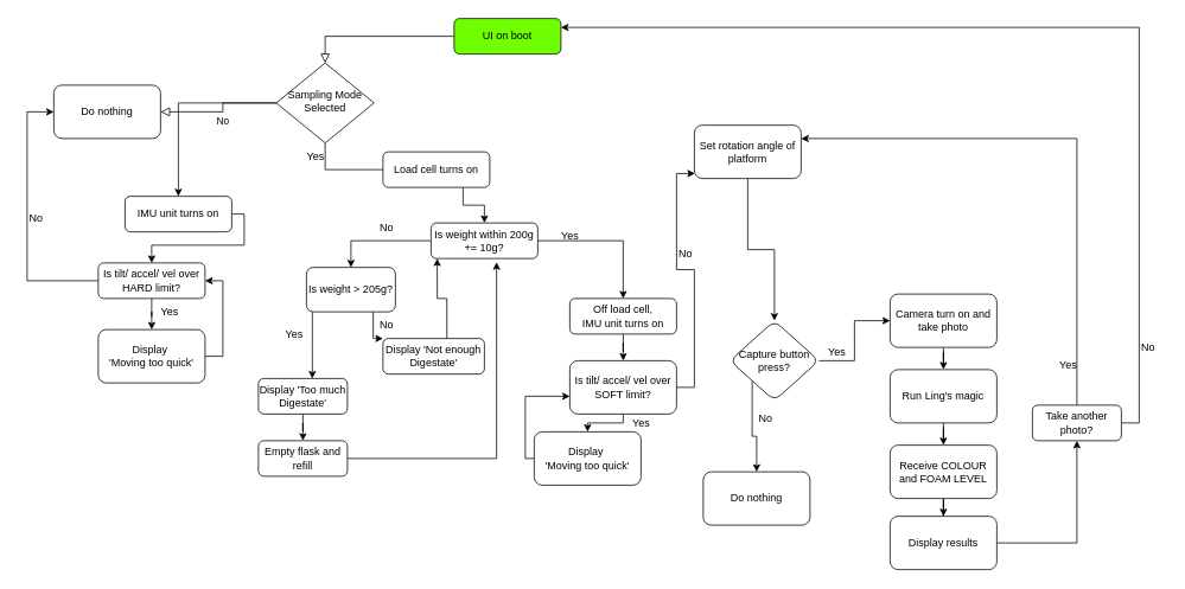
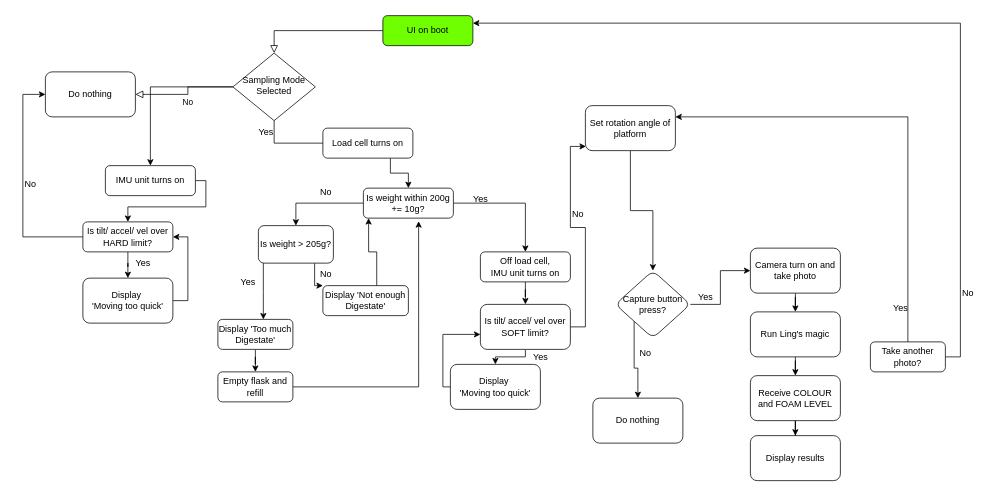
  <mxCell id="0" />
  <mxCell id="1" parent="0" />
  <mxCell id="2" value="" style="rounded=0;html=1;jettySize=auto;orthogonalLoop=1;fontSize=11;endArrow=block;endFill=0;endSize=8;strokeWidth=1;shadow=0;labelBackgroundColor=none;edgeStyle=orthogonalEdgeStyle;" parent="1" source="3" target="6" edge="1"><mxGeometry relative="1" as="geometry" /></mxCell>
  <mxCell id="3" value="UI on boot" style="rounded=1;whiteSpace=wrap;html=1;fontSize=12;glass=0;strokeWidth=1;shadow=0;fillColor=#6FFF00;" parent="1" vertex="1"><mxGeometry x="510" y="20" width="120" height="40" as="geometry" /></mxCell>
  <mxCell id="4" value="No" style="edgeStyle=orthogonalEdgeStyle;rounded=0;html=1;jettySize=auto;orthogonalLoop=1;fontSize=11;endArrow=block;endFill=0;endSize=8;strokeWidth=1;shadow=0;labelBackgroundColor=none;entryX=1;entryY=0.5;entryDx=0;entryDy=0;" parent="1" source="6" target="54" edge="1"><mxGeometry y="10" relative="1" as="geometry"><mxPoint as="offset" /><Array as="points"><mxPoint x="250" y="115" /><mxPoint x="250" y="125" /></Array><mxPoint x="210" y="190" as="targetPoint" /></mxGeometry></mxCell>
  <mxCell id="5" style="edgeStyle=orthogonalEdgeStyle;rounded=0;orthogonalLoop=1;jettySize=auto;html=1;" edge="1" parent="1" source="6" target="52"><mxGeometry relative="1" as="geometry" /></mxCell>
  <mxCell id="6" value="Sampling Mode Selected" style="rhombus;whiteSpace=wrap;html=1;shadow=0;fontFamily=Helvetica;fontSize=12;align=center;strokeWidth=1;spacing=6;spacingTop=-4;" parent="1" vertex="1"><mxGeometry x="310" y="70" width="110" height="90" as="geometry" /></mxCell>
  <mxCell id="7" value="" style="edgeStyle=orthogonalEdgeStyle;rounded=0;orthogonalLoop=1;jettySize=auto;html=1;" parent="1" source="52" target="10" edge="1"><mxGeometry relative="1" as="geometry"><Array as="points"><mxPoint x="274" y="275" /><mxPoint x="170" y="275" /></Array></mxGeometry></mxCell>
  <mxCell id="8" value="" style="edgeStyle=orthogonalEdgeStyle;rounded=0;orthogonalLoop=1;jettySize=auto;html=1;" parent="1" source="10" target="12" edge="1"><mxGeometry relative="1" as="geometry" /></mxCell>
  <mxCell id="9" style="edgeStyle=orthogonalEdgeStyle;rounded=0;orthogonalLoop=1;jettySize=auto;html=1;" edge="1" parent="1" source="10" target="54"><mxGeometry relative="1" as="geometry"><mxPoint x="30" y="130" as="targetPoint" /><Array as="points"><mxPoint x="30" y="315" /><mxPoint x="30" y="125" /></Array></mxGeometry></mxCell>
  <mxCell id="10" value="Is tilt/ accel/ vel over HARD limit?" style="rounded=1;whiteSpace=wrap;html=1;fontSize=12;glass=0;strokeWidth=1;shadow=0;" parent="1" vertex="1"><mxGeometry x="110" y="295" width="120" height="40" as="geometry" /></mxCell>
  <mxCell id="11" style="edgeStyle=orthogonalEdgeStyle;rounded=0;orthogonalLoop=1;jettySize=auto;html=1;entryX=1;entryY=0.5;entryDx=0;entryDy=0;" edge="1" parent="1" source="12" target="10"><mxGeometry relative="1" as="geometry"><mxPoint x="250" y="310" as="targetPoint" /><Array as="points"><mxPoint x="250" y="400" /><mxPoint x="250" y="315" /></Array></mxGeometry></mxCell>
  <mxCell id="12" value="Display&amp;nbsp;&lt;br&gt;'Moving too quick'" style="whiteSpace=wrap;html=1;rounded=1;glass=0;strokeWidth=1;shadow=0;" parent="1" vertex="1"><mxGeometry x="110" y="370" width="120" height="60" as="geometry" /></mxCell>
  <mxCell id="13" value="Yes" style="text;html=1;align=center;verticalAlign=middle;resizable=0;points=[];autosize=1;strokeColor=none;fillColor=none;" parent="1" vertex="1"><mxGeometry x="334" y="160" width="40" height="30" as="geometry" /></mxCell>
  <mxCell id="14" style="edgeStyle=orthogonalEdgeStyle;rounded=0;orthogonalLoop=1;jettySize=auto;html=1;exitX=0.75;exitY=1;exitDx=0;exitDy=0;" edge="1" parent="1" source="15" target="20"><mxGeometry relative="1" as="geometry" /></mxCell>
  <mxCell id="15" value="Load cell turns on" style="rounded=1;whiteSpace=wrap;html=1;fontSize=12;glass=0;strokeWidth=1;shadow=0;" parent="1" vertex="1"><mxGeometry x="430" y="170" width="120" height="40" as="geometry" /></mxCell>
  <mxCell id="16" value="" style="edgeStyle=orthogonalEdgeStyle;rounded=0;orthogonalLoop=1;jettySize=auto;html=1;" parent="1" source="17" target="27" edge="1"><mxGeometry relative="1" as="geometry" /></mxCell>
  <mxCell id="17" value="Off load cell,&lt;br&gt;IMU unit turns on" style="rounded=1;whiteSpace=wrap;html=1;fontSize=12;glass=0;strokeWidth=1;shadow=0;" parent="1" vertex="1"><mxGeometry x="640" y="335" width="120" height="40" as="geometry" /></mxCell>
  <mxCell id="18" style="edgeStyle=orthogonalEdgeStyle;rounded=0;orthogonalLoop=1;jettySize=auto;html=1;entryX=0.5;entryY=0;entryDx=0;entryDy=0;" edge="1" parent="1" source="20" target="46"><mxGeometry relative="1" as="geometry" /></mxCell>
  <mxCell id="19" style="edgeStyle=orthogonalEdgeStyle;rounded=0;orthogonalLoop=1;jettySize=auto;html=1;" edge="1" parent="1" source="20" target="17"><mxGeometry relative="1" as="geometry" /></mxCell>
  <mxCell id="20" value="Is weight within 200g += 10g?" style="rounded=1;whiteSpace=wrap;html=1;fontSize=12;glass=0;strokeWidth=1;shadow=0;" parent="1" vertex="1"><mxGeometry x="484" y="250" width="120" height="40" as="geometry" /></mxCell>
  <mxCell id="21" value="Yes" style="text;html=1;align=center;verticalAlign=middle;resizable=0;points=[];autosize=1;strokeColor=none;fillColor=none;" parent="1" vertex="1"><mxGeometry x="620" y="250" width="40" height="30" as="geometry" /></mxCell>
  <mxCell id="22" style="edgeStyle=orthogonalEdgeStyle;rounded=0;orthogonalLoop=1;jettySize=auto;html=1;entryX=0.5;entryY=0;entryDx=0;entryDy=0;" edge="1" parent="1" source="23" target="61"><mxGeometry relative="1" as="geometry" /></mxCell>
  <mxCell id="23" value="Display 'Too much Digestate'" style="rounded=1;whiteSpace=wrap;html=1;fontSize=12;glass=0;strokeWidth=1;shadow=0;" parent="1" vertex="1"><mxGeometry x="290" y="425" width="100" height="40" as="geometry" /></mxCell>
  <mxCell id="24" value="No" style="text;html=1;align=center;verticalAlign=middle;resizable=0;points=[];autosize=1;strokeColor=none;fillColor=none;" parent="1" vertex="1"><mxGeometry x="414" y="240" width="40" height="30" as="geometry" /></mxCell>
  <mxCell id="25" style="edgeStyle=orthogonalEdgeStyle;rounded=0;orthogonalLoop=1;jettySize=auto;html=1;exitX=0.5;exitY=1;exitDx=0;exitDy=0;entryX=0.5;entryY=0;entryDx=0;entryDy=0;" edge="1" parent="1" source="27" target="29"><mxGeometry relative="1" as="geometry"><Array as="points"><mxPoint x="700" y="475" /><mxPoint x="660" y="475" /></Array></mxGeometry></mxCell>
  <mxCell id="26" style="edgeStyle=orthogonalEdgeStyle;rounded=0;orthogonalLoop=1;jettySize=auto;html=1;entryX=0.006;entryY=0.906;entryDx=0;entryDy=0;entryPerimeter=0;" edge="1" parent="1" source="27" target="58"><mxGeometry relative="1" as="geometry" /></mxCell>
  <mxCell id="27" value="Is tilt/ accel/ vel over SOFT limit?" style="whiteSpace=wrap;html=1;rounded=1;glass=0;strokeWidth=1;shadow=0;" parent="1" vertex="1"><mxGeometry x="640" y="405" width="120" height="60" as="geometry" /></mxCell>
  <mxCell id="28" style="edgeStyle=orthogonalEdgeStyle;rounded=0;orthogonalLoop=1;jettySize=auto;html=1;entryX=0;entryY=0.667;entryDx=0;entryDy=0;entryPerimeter=0;" edge="1" parent="1" source="29" target="27"><mxGeometry relative="1" as="geometry"><mxPoint x="590" y="445" as="targetPoint" /><Array as="points"><mxPoint x="590" y="515" /><mxPoint x="590" y="445" /></Array></mxGeometry></mxCell>
  <mxCell id="29" value="Display&amp;nbsp;&lt;br&gt;'Moving too quick'" style="whiteSpace=wrap;html=1;rounded=1;glass=0;strokeWidth=1;shadow=0;fontStyle=0" parent="1" vertex="1"><mxGeometry x="600" y="485" width="120" height="60" as="geometry" /></mxCell>
  <mxCell id="30" value="Yes" style="text;html=1;align=center;verticalAlign=middle;resizable=0;points=[];autosize=1;strokeColor=none;fillColor=none;" parent="1" vertex="1"><mxGeometry x="700" y="460" width="40" height="30" as="geometry" /></mxCell>
  <mxCell id="31" value="" style="edgeStyle=orthogonalEdgeStyle;rounded=0;orthogonalLoop=1;jettySize=auto;html=1;" parent="1" source="32" target="34" edge="1"><mxGeometry relative="1" as="geometry" /></mxCell>
  <mxCell id="32" value="Camera turn on and take photo" style="rounded=1;whiteSpace=wrap;html=1;glass=0;strokeWidth=1;shadow=0;" parent="1" vertex="1"><mxGeometry x="1000" y="330" width="120" height="60" as="geometry" /></mxCell>
  <mxCell id="33" value="" style="edgeStyle=orthogonalEdgeStyle;rounded=0;orthogonalLoop=1;jettySize=auto;html=1;" parent="1" source="34" target="36" edge="1"><mxGeometry relative="1" as="geometry" /></mxCell>
  <mxCell id="34" value="Run Ling's magic" style="rounded=1;whiteSpace=wrap;html=1;glass=0;strokeWidth=1;shadow=0;" parent="1" vertex="1"><mxGeometry x="1000" y="415" width="120" height="60" as="geometry" /></mxCell>
  <mxCell id="35" value="" style="edgeStyle=orthogonalEdgeStyle;rounded=0;orthogonalLoop=1;jettySize=auto;html=1;" parent="1" source="36" target="43" edge="1"><mxGeometry relative="1" as="geometry" /></mxCell>
  <mxCell id="36" value="Receive COLOUR&lt;br&gt;and FOAM LEVEL" style="rounded=1;whiteSpace=wrap;html=1;glass=0;strokeWidth=1;shadow=0;" parent="1" vertex="1"><mxGeometry x="1000" y="500" width="120" height="60" as="geometry" /></mxCell>
  <mxCell id="37" style="edgeStyle=orthogonalEdgeStyle;rounded=0;orthogonalLoop=1;jettySize=auto;html=1;entryX=0;entryY=0.5;entryDx=0;entryDy=0;" edge="1" parent="1" source="39" target="32"><mxGeometry relative="1" as="geometry" /></mxCell>
  <mxCell id="38" style="edgeStyle=orthogonalEdgeStyle;rounded=0;orthogonalLoop=1;jettySize=auto;html=1;exitX=0;exitY=1;exitDx=0;exitDy=0;" edge="1" parent="1" source="39" target="40"><mxGeometry relative="1" as="geometry" /></mxCell>
  <mxCell id="39" value="Capture button press?" style="rhombus;whiteSpace=wrap;html=1;rounded=1;glass=0;strokeWidth=1;shadow=0;" parent="1" vertex="1"><mxGeometry x="820" y="360" width="100" height="90" as="geometry" /></mxCell>
  <mxCell id="40" value="Do nothing" style="rounded=1;whiteSpace=wrap;html=1;glass=0;strokeWidth=1;shadow=0;" parent="1" vertex="1"><mxGeometry x="790" y="530" width="120" height="60" as="geometry" /></mxCell>
  <mxCell id="41" value="Yes" style="text;html=1;align=center;verticalAlign=middle;resizable=0;points=[];autosize=1;strokeColor=none;fillColor=none;" parent="1" vertex="1"><mxGeometry x="920" y="380" width="40" height="30" as="geometry" /></mxCell>
- <mxCell id="42" style="edgeStyle=orthogonalEdgeStyle;rounded=0;orthogonalLoop=1;jettySize=auto;html=1;entryX=0.5;entryY=1;entryDx=0;entryDy=0;" edge="1" parent="1" source="43" target="64"><mxGeometry relative="1" as="geometry"><mxPoint x="1250" y="610" as="targetPoint" /></mxGeometry></mxCell>
  <mxCell id="43" value="Display results" style="rounded=1;whiteSpace=wrap;html=1;glass=0;strokeWidth=1;shadow=0;" parent="1" vertex="1"><mxGeometry x="1000" y="580" width="120" height="60" as="geometry" /></mxCell>
  <mxCell id="44" style="edgeStyle=orthogonalEdgeStyle;rounded=0;orthogonalLoop=1;jettySize=auto;html=1;entryX=0.606;entryY=0.002;entryDx=0;entryDy=0;entryPerimeter=0;" edge="1" parent="1" source="46" target="23"><mxGeometry relative="1" as="geometry"><Array as="points"><mxPoint x="350" y="388" /></Array></mxGeometry></mxCell>
  <mxCell id="45" style="edgeStyle=orthogonalEdgeStyle;rounded=0;orthogonalLoop=1;jettySize=auto;html=1;entryX=0;entryY=0;entryDx=0;entryDy=0;exitX=0.75;exitY=1;exitDx=0;exitDy=0;" edge="1" parent="1" source="46" target="49"><mxGeometry relative="1" as="geometry"><Array as="points"><mxPoint x="419" y="380" /><mxPoint x="420" y="380" /></Array></mxGeometry></mxCell>
  <mxCell id="46" value="Is weight &amp;gt; 205g?" style="rounded=1;whiteSpace=wrap;html=1;" vertex="1" parent="1"><mxGeometry x="344" y="300" width="100" height="50" as="geometry" /></mxCell>
  <mxCell id="47" value="Yes" style="text;html=1;align=center;verticalAlign=middle;resizable=0;points=[];autosize=1;strokeColor=none;fillColor=none;" vertex="1" parent="1"><mxGeometry x="310" y="360" width="40" height="30" as="geometry" /></mxCell>
  <mxCell id="48" style="edgeStyle=orthogonalEdgeStyle;rounded=0;orthogonalLoop=1;jettySize=auto;html=1;exitX=0.63;exitY=0;exitDx=0;exitDy=0;entryX=0.058;entryY=1;entryDx=0;entryDy=0;entryPerimeter=0;exitPerimeter=0;" edge="1" parent="1" source="49" target="20"><mxGeometry relative="1" as="geometry"><mxPoint x="510" y="320" as="targetPoint" /><Array as="points" /></mxGeometry></mxCell>
  <mxCell id="49" value="Display 'Not enough Digestate'" style="rounded=1;whiteSpace=wrap;html=1;fontSize=12;glass=0;strokeWidth=1;shadow=0;" vertex="1" parent="1"><mxGeometry x="430" y="380" width="114" height="40" as="geometry" /></mxCell>
  <mxCell id="50" value="No" style="text;html=1;align=center;verticalAlign=middle;resizable=0;points=[];autosize=1;strokeColor=none;fillColor=none;" vertex="1" parent="1"><mxGeometry x="414" y="350" width="40" height="30" as="geometry" /></mxCell>
  <mxCell id="51" value="No" style="text;html=1;align=center;verticalAlign=middle;resizable=0;points=[];autosize=1;strokeColor=none;fillColor=none;" parent="1" vertex="1"><mxGeometry x="840" y="455" width="40" height="30" as="geometry" /></mxCell>
  <mxCell id="52" value="IMU unit turns on" style="rounded=1;whiteSpace=wrap;html=1;fontSize=12;glass=0;strokeWidth=1;shadow=0;" parent="1" vertex="1"><mxGeometry x="140" y="220" width="120" height="40" as="geometry" /></mxCell>
  <mxCell id="53" value="" style="edgeStyle=orthogonalEdgeStyle;rounded=0;orthogonalLoop=1;jettySize=auto;html=1;entryX=0;entryY=0.5;entryDx=0;entryDy=0;endArrow=none;" edge="1" parent="1" source="6" target="15"><mxGeometry relative="1" as="geometry"><Array as="points"><mxPoint x="365" y="190" /></Array><mxPoint x="265" y="200" as="sourcePoint" /><mxPoint x="620" y="200" as="targetPoint" /></mxGeometry></mxCell>
  <mxCell id="54" value="Do nothing" style="whiteSpace=wrap;html=1;rounded=1;glass=0;strokeWidth=1;shadow=0;" vertex="1" parent="1"><mxGeometry x="60" y="95" width="120" height="60" as="geometry" /></mxCell>
  <mxCell id="55" value="No" style="text;html=1;align=center;verticalAlign=middle;resizable=0;points=[];autosize=1;strokeColor=none;fillColor=none;" vertex="1" parent="1"><mxGeometry x="20" y="230" width="40" height="30" as="geometry" /></mxCell>
  <mxCell id="56" value="Yes" style="text;html=1;align=center;verticalAlign=middle;resizable=0;points=[];autosize=1;strokeColor=none;fillColor=none;" vertex="1" parent="1"><mxGeometry x="170" y="335" width="40" height="30" as="geometry" /></mxCell>
  <mxCell id="57" style="edgeStyle=orthogonalEdgeStyle;rounded=0;orthogonalLoop=1;jettySize=auto;html=1;entryX=0.5;entryY=0;entryDx=0;entryDy=0;" edge="1" parent="1" source="58" target="39"><mxGeometry relative="1" as="geometry" /></mxCell>
  <mxCell id="58" value="Set rotation angle of platform" style="rounded=1;whiteSpace=wrap;html=1;glass=0;strokeWidth=1;shadow=0;" vertex="1" parent="1"><mxGeometry x="780" y="140" width="120" height="60" as="geometry" /></mxCell>
  <mxCell id="59" value="No" style="text;html=1;align=center;verticalAlign=middle;resizable=0;points=[];autosize=1;strokeColor=none;fillColor=none;" vertex="1" parent="1"><mxGeometry x="750" y="270" width="40" height="30" as="geometry" /></mxCell>
  <mxCell id="60" style="edgeStyle=orthogonalEdgeStyle;rounded=0;orthogonalLoop=1;jettySize=auto;html=1;entryX=0.614;entryY=1.104;entryDx=0;entryDy=0;entryPerimeter=0;" edge="1" parent="1" source="61" target="20"><mxGeometry relative="1" as="geometry"><mxPoint x="560" y="490" as="targetPoint" /></mxGeometry></mxCell>
  <mxCell id="61" value="Empty flask and refill" style="rounded=1;whiteSpace=wrap;html=1;fontSize=12;glass=0;strokeWidth=1;shadow=0;" vertex="1" parent="1"><mxGeometry x="290" y="495" width="100" height="40" as="geometry" /></mxCell>
  <mxCell id="62" style="edgeStyle=orthogonalEdgeStyle;rounded=0;orthogonalLoop=1;jettySize=auto;html=1;entryX=1;entryY=0.25;entryDx=0;entryDy=0;" edge="1" parent="1" source="64" target="58"><mxGeometry relative="1" as="geometry"><mxPoint x="1210" y="160" as="targetPoint" /><Array as="points"><mxPoint x="1210" y="155" /></Array></mxGeometry></mxCell>
  <mxCell id="63" style="edgeStyle=orthogonalEdgeStyle;rounded=0;orthogonalLoop=1;jettySize=auto;html=1;entryX=1;entryY=0.25;entryDx=0;entryDy=0;" edge="1" parent="1" source="64" target="3"><mxGeometry relative="1" as="geometry"><mxPoint x="1280" y="40" as="targetPoint" /><Array as="points"><mxPoint x="1280" y="475" /><mxPoint x="1280" y="30" /></Array></mxGeometry></mxCell>
  <mxCell id="64" value="Take another photo?" style="rounded=1;whiteSpace=wrap;html=1;fontSize=12;glass=0;strokeWidth=1;shadow=0;" vertex="1" parent="1"><mxGeometry x="1160" y="455" width="100" height="40" as="geometry" /></mxCell>
  <mxCell id="65" value="Yes" style="text;html=1;align=center;verticalAlign=middle;resizable=0;points=[];autosize=1;strokeColor=none;fillColor=none;" vertex="1" parent="1"><mxGeometry x="1180" y="395" width="40" height="30" as="geometry" /></mxCell>
  <mxCell id="66" value="No" style="text;html=1;align=center;verticalAlign=middle;resizable=0;points=[];autosize=1;strokeColor=none;fillColor=none;" vertex="1" parent="1"><mxGeometry x="1270" y="375" width="40" height="30" as="geometry" /></mxCell>
